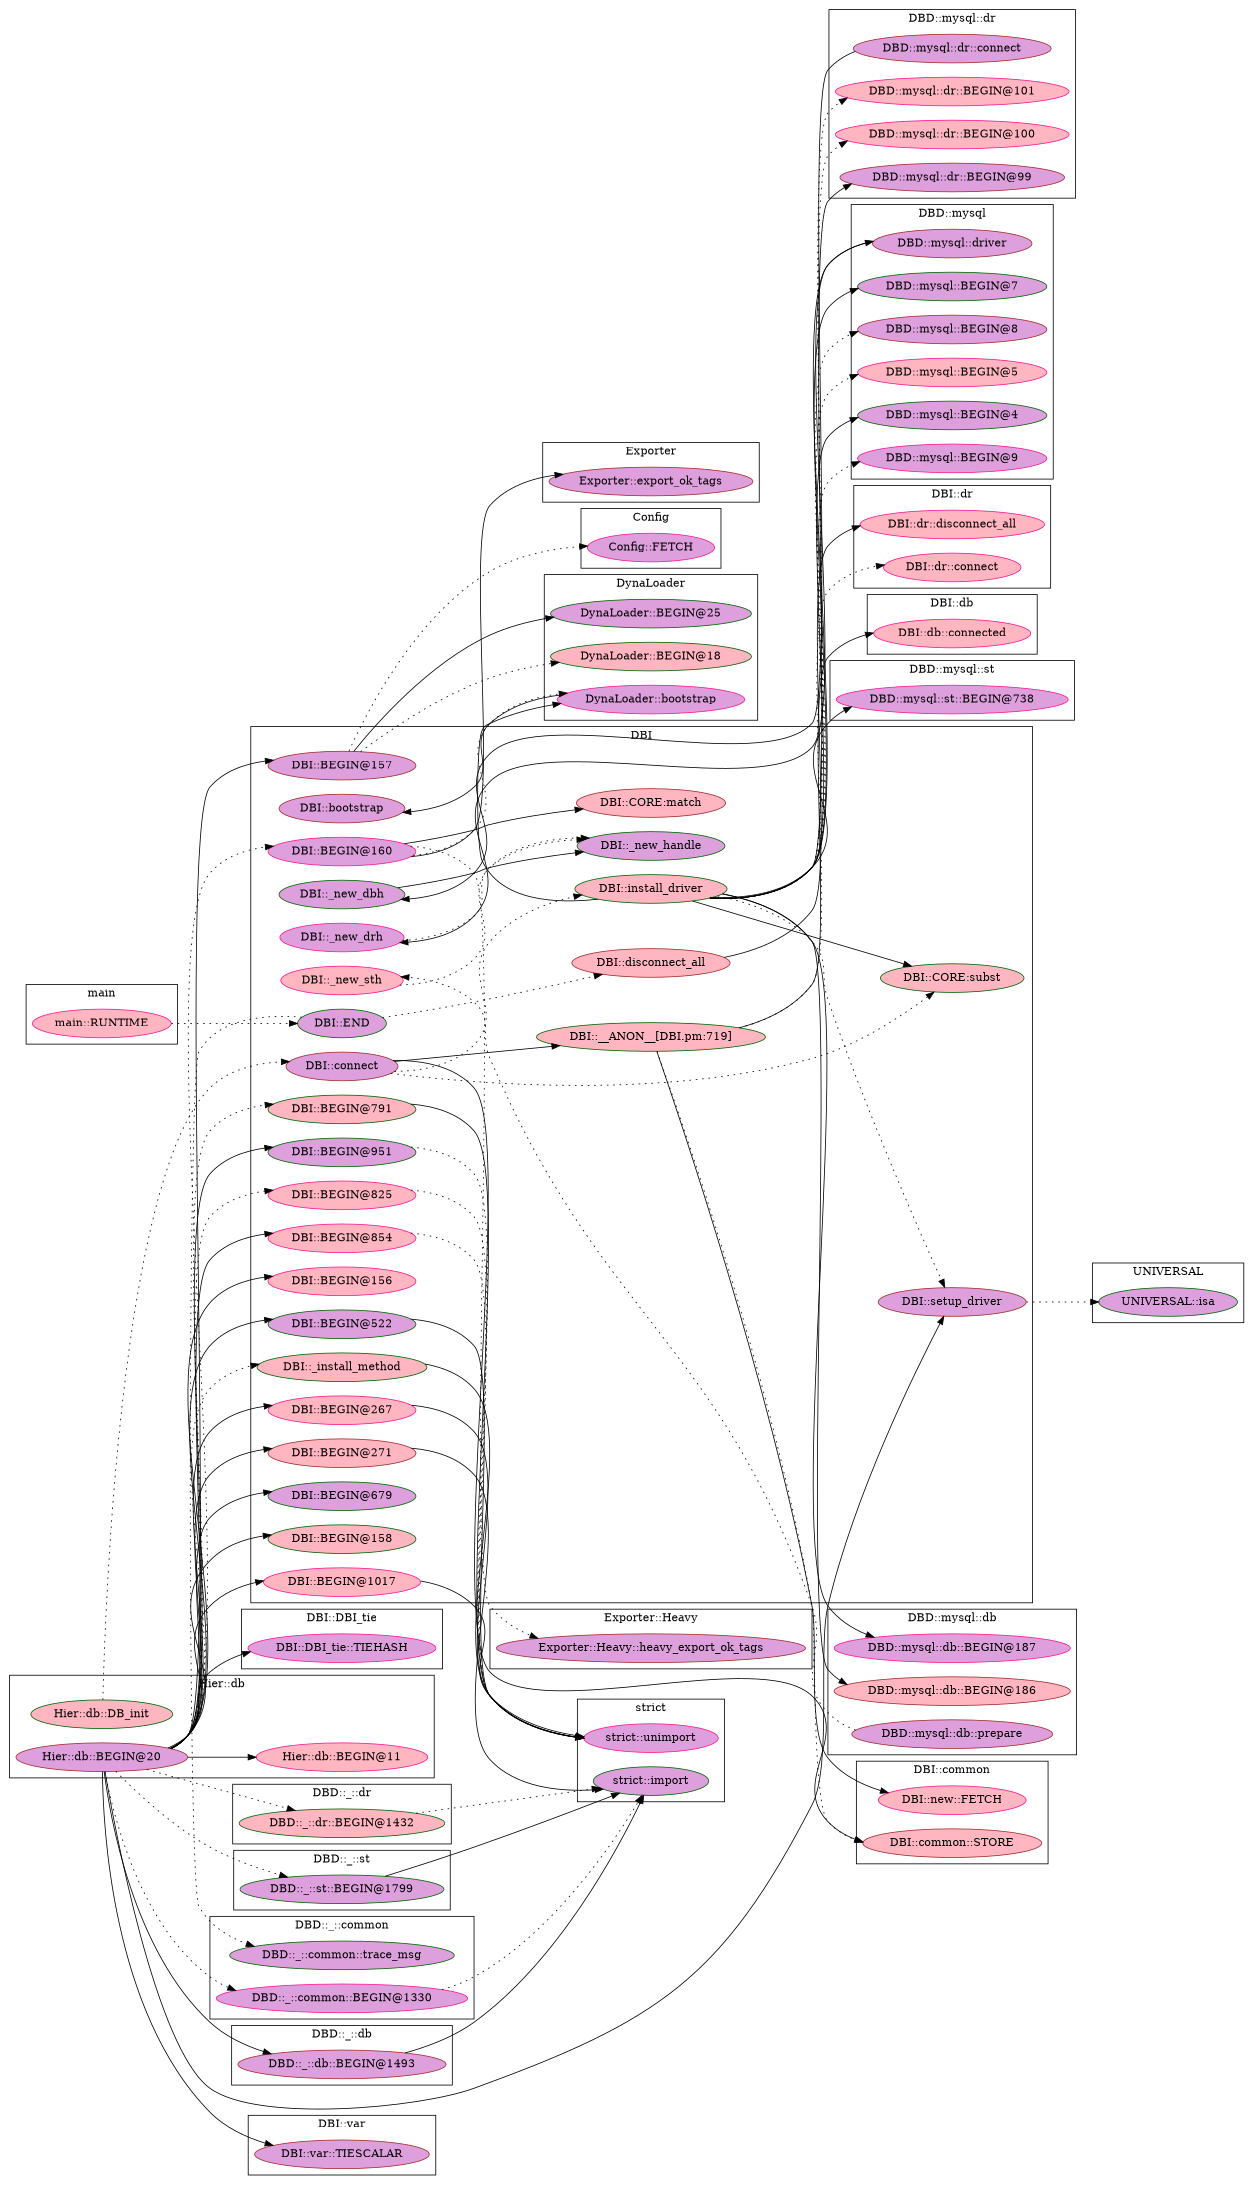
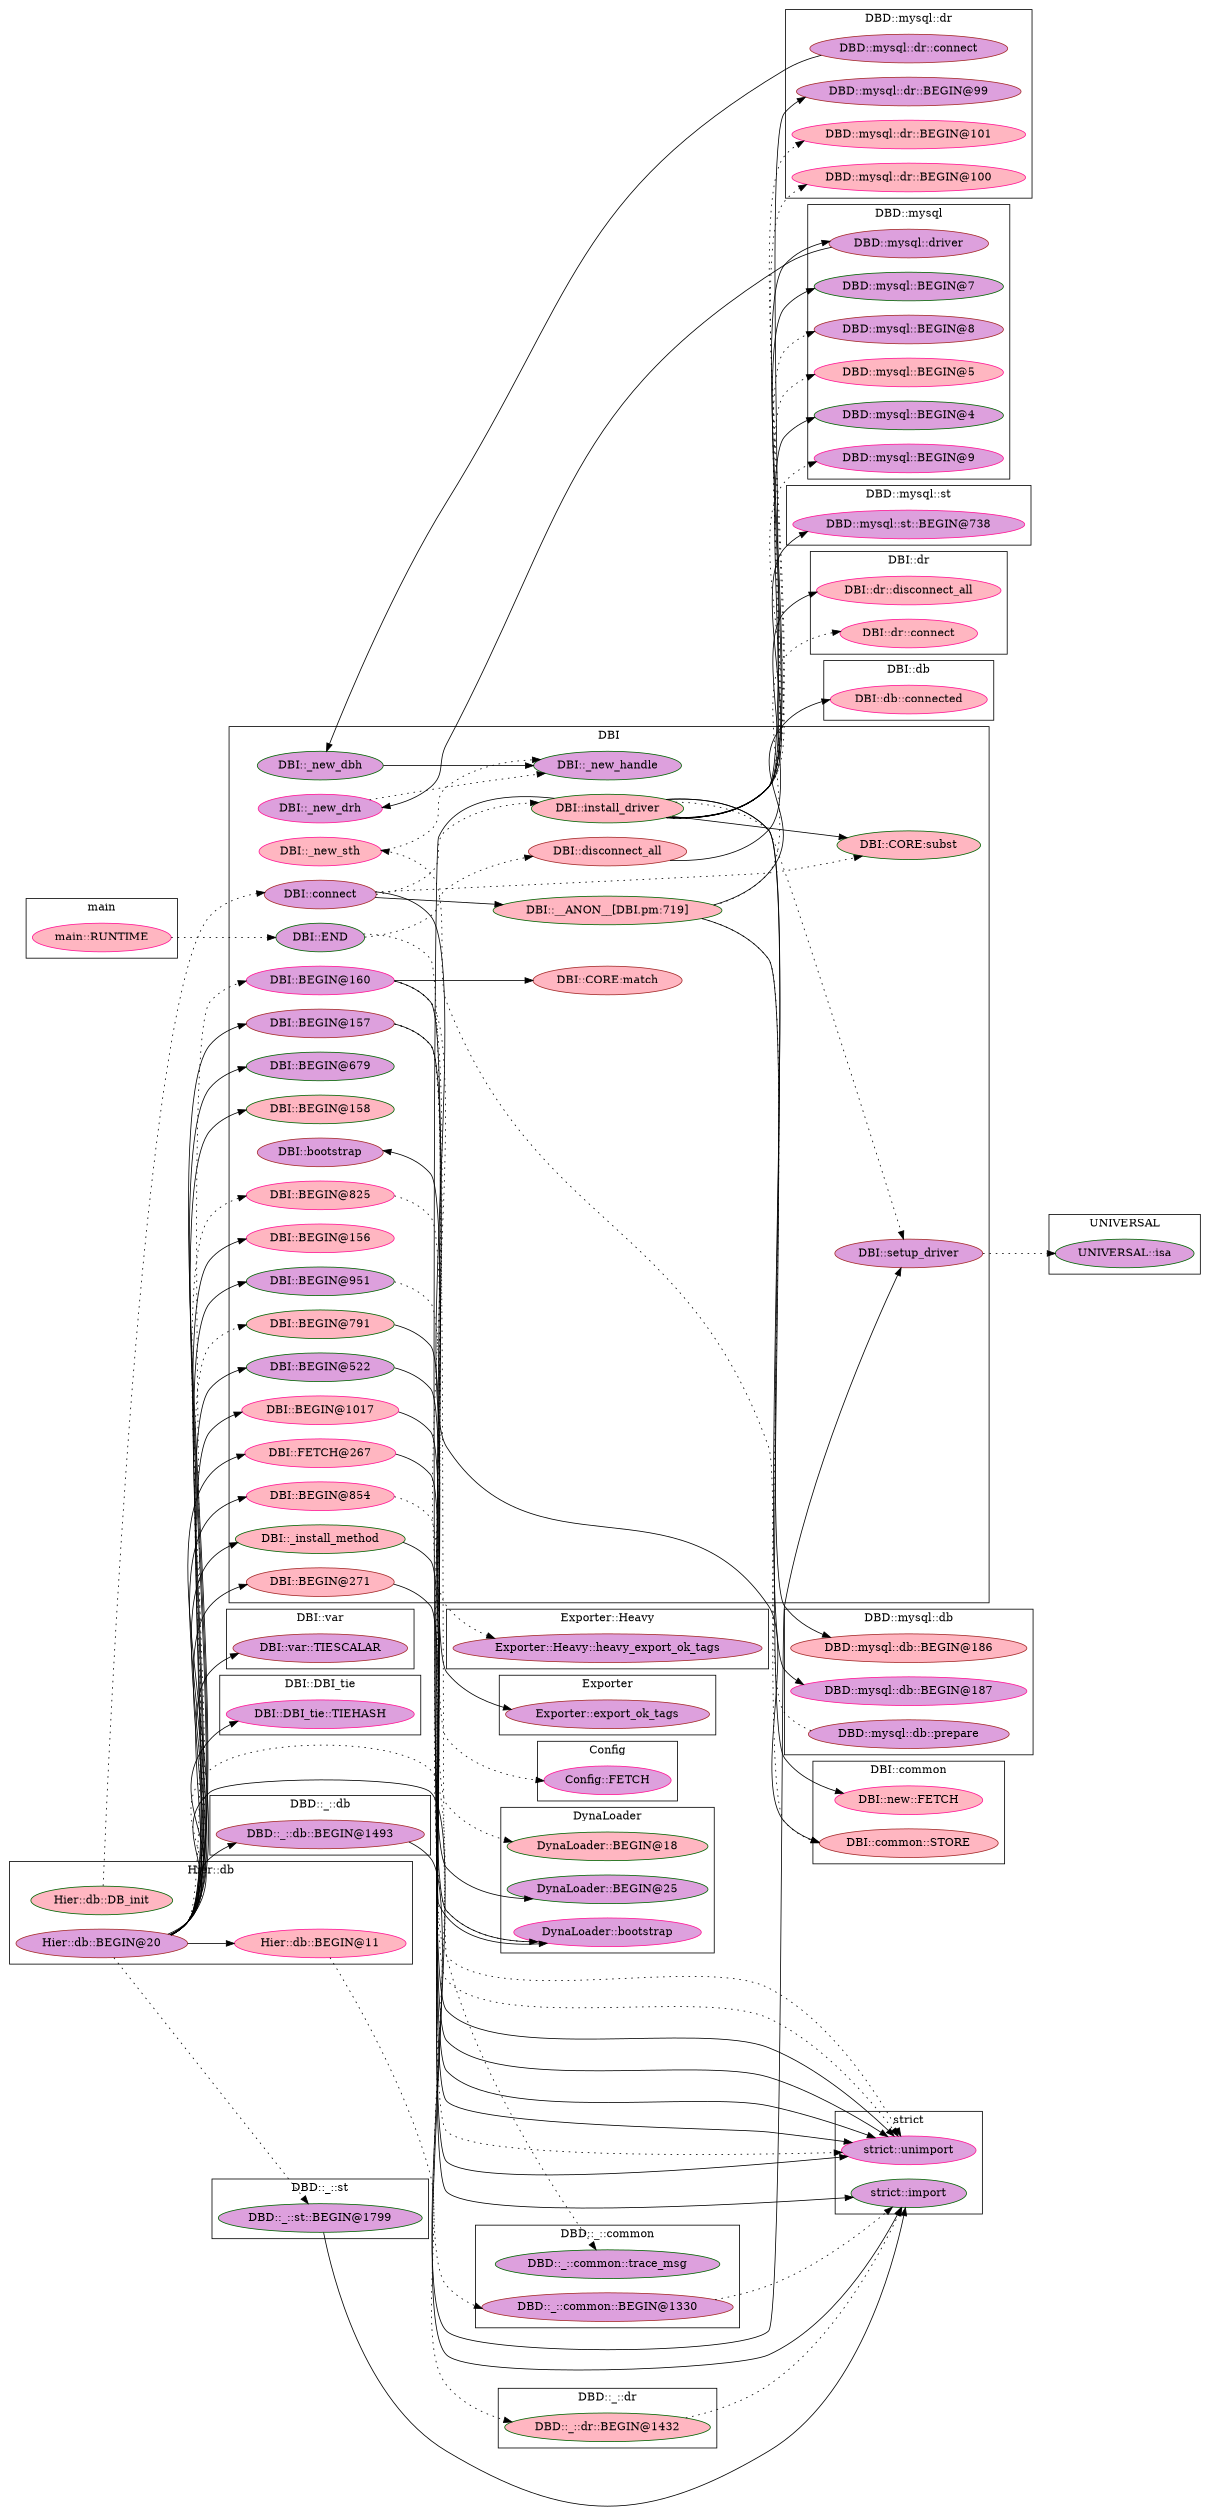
  digraph {
    rankdir=LR
    node [color=deeppink fillcolor=plum style=filled]
    edge [style=solid]
    "DynaLoader::BEGIN@18" [color=darkgreen fillcolor=lightpink]
    "DynaLoader::BEGIN@25" [color=darkgreen]
    "DynaLoader::bootstrap"
    "Config::FETCH"
    "DBD::mysql::dr::connect" [color=brown]
    "DBD::mysql::dr::BEGIN@99" [color=brown]
    "DBD::mysql::dr::BEGIN@101" [fillcolor=lightpink]
    "DBD::mysql::dr::BEGIN@100" [fillcolor=lightpink]
    "DBI::BEGIN@951" [color=darkgreen]
    "DBI::BEGIN@160"
    "DBI::BEGIN@271" [color=brown fillcolor=lightpink]
    "DBI::BEGIN@791" [color=darkgreen fillcolor=lightpink]
    "DBI::bootstrap" [color=brown]
    "DBI::BEGIN@522" [color=darkgreen]
    "DBI::BEGIN@679" [color=darkgreen]
    "DBI::setup_driver" [color=brown]
    "DBI::BEGIN@158" [color=darkgreen fillcolor=lightpink]
    "DBI::CORE:match" [color=brown fillcolor=lightpink]
    "DBI::BEGIN@157" [color=brown]
    "DBI::BEGIN@1017" [fillcolor=lightpink]
    "DBI::_new_handle" [color=darkgreen]
    "DBI::_new_sth" [fillcolor=lightpink]
-   "DBI::BEGIN@267" [fillcolor=lightpink]
+   "DBI::BEGIN@267" [fillcolor=lightpink label="DBI::FETCH@267"]
    "DBI::BEGIN@825" [fillcolor=lightpink]
    "DBI::END" [color=darkgreen]
    "DBI::BEGIN@854" [fillcolor=lightpink]
    "DBI::_install_method" [color=darkgreen fillcolor=lightpink]
    "DBI::_new_dbh" [color=darkgreen]
    "DBI::install_driver" [color=darkgreen fillcolor=lightpink]
    "DBI::disconnect_all" [color=brown fillcolor=lightpink]
    "DBI::CORE:subst" [color=darkgreen fillcolor=lightpink]
    "DBI::__ANON__[DBI.pm:719]" [color=darkgreen fillcolor=lightpink]
    "DBI::_new_drh"
    "DBI::BEGIN@156" [fillcolor=lightpink]
    "DBI::connect" [color=brown]
    "main::RUNTIME" [fillcolor=lightpink]
    "strict::import" [color=darkgreen]
    "strict::unimport"
    "DBD::mysql::BEGIN@4" [color=darkgreen]
    "DBD::mysql::BEGIN@9"
    "DBD::mysql::driver" [color=brown]
    "DBD::mysql::BEGIN@8" [color=brown]
    "DBD::mysql::BEGIN@5" [fillcolor=lightpink]
    "DBD::mysql::BEGIN@7" [color=darkgreen]
    "DBI::common::STORE" [color=brown fillcolor=lightpink]
    n46 [fillcolor=lightpink label="DBI::new::FETCH"]
    "DBI::db::connected" [fillcolor=lightpink]
    "DBD::mysql::db::BEGIN@187"
    "DBD::mysql::db::prepare" [color=brown]
    "DBD::mysql::db::BEGIN@186" [color=brown fillcolor=lightpink]
    "UNIVERSAL::isa" [color=darkgreen]
    "DBD::_::dr::BEGIN@1432" [color=darkgreen fillcolor=lightpink]
    "DBD::_::st::BEGIN@1799" [color=darkgreen]
    "DBI::var::TIESCALAR" [color=brown]
    "DBI::DBI_tie::TIEHASH"
    "Hier::db::BEGIN@11" [fillcolor=lightpink]
    "Hier::db::BEGIN@20" [color=brown]
    "Hier::db::DB_init" [color=darkgreen fillcolor=lightpink]
    "DBD::mysql::st::BEGIN@738"
    "Exporter::Heavy::heavy_export_ok_tags" [color=brown]
    "DBI::dr::disconnect_all" [fillcolor=lightpink]
    "DBI::dr::connect" [fillcolor=lightpink]
    "Exporter::export_ok_tags" [color=brown]
-   "DBD::_::common::BEGIN@1330"
+   "DBD::_::common::BEGIN@1330" [color=brown]
    "DBD::_::common::trace_msg" [color=darkgreen]
    "DBD::_::db::BEGIN@1493" [color=brown]
    subgraph cluster_1 {
      label=DynaLoader
      "DynaLoader::BEGIN@18"
      "DynaLoader::BEGIN@25"
      "DynaLoader::bootstrap"
    }
    subgraph cluster_2 {
      label=Config
      "Config::FETCH"
    }
    subgraph cluster_3 {
      label="DBD::mysql::dr"
      "DBD::mysql::dr::connect"
      "DBD::mysql::dr::BEGIN@99"
      "DBD::mysql::dr::BEGIN@101"
      "DBD::mysql::dr::BEGIN@100"
    }
    subgraph cluster_4 {
      label=DBI
      "DBI::BEGIN@951"
      "DBI::BEGIN@160"
      "DBI::BEGIN@271"
      "DBI::BEGIN@791"
      "DBI::bootstrap"
      "DBI::BEGIN@522"
      "DBI::BEGIN@679"
      "DBI::setup_driver"
      "DBI::BEGIN@158"
      "DBI::CORE:match"
      "DBI::BEGIN@157"
      "DBI::BEGIN@1017"
      "DBI::_new_handle"
      "DBI::_new_sth"
      "DBI::BEGIN@267"
      "DBI::BEGIN@825"
      "DBI::END"
      "DBI::BEGIN@854"
      "DBI::_install_method"
      "DBI::_new_dbh"
      "DBI::install_driver"
      "DBI::disconnect_all"
      "DBI::CORE:subst"
      "DBI::__ANON__[DBI.pm:719]"
      "DBI::_new_drh"
      "DBI::BEGIN@156"
      "DBI::connect"
    }
    subgraph cluster_5 {
      label=main
      "main::RUNTIME"
    }
    subgraph cluster_6 {
      label="strict"
      "strict::import"
      "strict::unimport"
    }
    subgraph cluster_7 {
      label="DBD::mysql"
      "DBD::mysql::BEGIN@4"
      "DBD::mysql::BEGIN@9"
      "DBD::mysql::driver"
      "DBD::mysql::BEGIN@8"
      "DBD::mysql::BEGIN@5"
      "DBD::mysql::BEGIN@7"
    }
    subgraph cluster_8 {
      label="DBI::common"
      "DBI::common::STORE"
      n46
    }
    subgraph cluster_9 {
      label="DBI::db"
      "DBI::db::connected"
    }
    subgraph cluster_10 {
      label="DBD::mysql::db"
      "DBD::mysql::db::BEGIN@187"
      "DBD::mysql::db::prepare"
      "DBD::mysql::db::BEGIN@186"
    }
    subgraph cluster_11 {
      label=UNIVERSAL
      "UNIVERSAL::isa"
    }
    subgraph cluster_12 {
      label="DBD::_::dr"
      "DBD::_::dr::BEGIN@1432"
    }
    subgraph cluster_13 {
      label="DBD::_::st"
      "DBD::_::st::BEGIN@1799"
    }
    subgraph cluster_14 {
      label="DBI::var"
      "DBI::var::TIESCALAR"
    }
    subgraph cluster_15 {
      label="DBI::DBI_tie"
      "DBI::DBI_tie::TIEHASH"
    }
    subgraph cluster_16 {
      label="Hier::db"
      "Hier::db::BEGIN@11"
      "Hier::db::BEGIN@20"
      "Hier::db::DB_init"
    }
    subgraph cluster_17 {
      label="DBD::mysql::st"
      "DBD::mysql::st::BEGIN@738"
    }
    subgraph cluster_18 {
      label="Exporter::Heavy"
      "Exporter::Heavy::heavy_export_ok_tags"
    }
    subgraph cluster_19 {
      label="DBI::dr"
      "DBI::dr::disconnect_all"
      "DBI::dr::connect"
    }
    subgraph cluster_20 {
      label=Exporter
      "Exporter::export_ok_tags"
    }
    subgraph cluster_21 {
      label="DBD::_::common"
      "DBD::_::common::BEGIN@1330"
      "DBD::_::common::trace_msg"
    }
    subgraph cluster_22 {
      label="DBD::_::db"
      "DBD::_::db::BEGIN@1493"
    }
    "DynaLoader::bootstrap" -> "DBI::bootstrap"
    "DBD::mysql::dr::connect" -> "DBI::_new_dbh"
    "DBI::BEGIN@951" -> "strict::unimport" [style=dotted]
    "DBI::BEGIN@160" -> "DynaLoader::bootstrap" [style=dotted]
    "DBI::BEGIN@160" -> "DBI::CORE:match"
    "DBI::BEGIN@160" -> "Exporter::Heavy::heavy_export_ok_tags" [style=dotted]
    "DBI::BEGIN@160" -> "Exporter::export_ok_tags"
    "DBI::BEGIN@271" -> "strict::import"
    "DBI::BEGIN@791" -> "strict::unimport"
    "DBI::BEGIN@522" -> "strict::unimport"
    "DBI::setup_driver" -> "UNIVERSAL::isa" [style=dotted]
    "DBI::BEGIN@157" -> "DynaLoader::BEGIN@18" [style=dotted]
    "DBI::BEGIN@157" -> "DynaLoader::BEGIN@25"
    "DBI::BEGIN@157" -> "Config::FETCH" [style=dotted]
    "DBI::BEGIN@1017" -> "strict::unimport"
    "DBI::_new_sth" -> "DBI::_new_handle" [style=dotted]
    "DBI::BEGIN@267" -> "strict::unimport"
    "DBI::BEGIN@825" -> "strict::unimport" [style=dotted]
    "DBI::END" -> "DBI::disconnect_all" [style=dotted]
    "DBI::END" -> "DBD::_::common::trace_msg" [style=dotted]
    "DBI::BEGIN@854" -> "strict::unimport" [style=dotted]
    "DBI::_install_method" -> "strict::unimport"
    "DBI::_new_dbh" -> "DBI::_new_handle"
    "DBI::install_driver" -> "DynaLoader::bootstrap"
    "DBI::install_driver" -> "DBD::mysql::dr::BEGIN@99"
    "DBI::install_driver" -> "DBD::mysql::dr::BEGIN@101" [style=dotted]
    "DBI::install_driver" -> "DBD::mysql::dr::BEGIN@100" [style=dotted]
    "DBI::install_driver" -> "DBI::setup_driver" [style=dotted]
    "DBI::install_driver" -> "DBI::CORE:subst"
    "DBI::install_driver" -> "DBD::mysql::BEGIN@4"
    "DBI::install_driver" -> "DBD::mysql::BEGIN@9" [style=dotted]
    "DBI::install_driver" -> "DBD::mysql::driver"
    "DBI::install_driver" -> "DBD::mysql::BEGIN@8" [style=dotted]
    "DBI::install_driver" -> "DBD::mysql::BEGIN@5" [style=dotted]
    "DBI::install_driver" -> "DBD::mysql::BEGIN@7"
    "DBI::install_driver" -> "DBD::mysql::db::BEGIN@187"
    "DBI::install_driver" -> "DBD::mysql::db::BEGIN@186"
    "DBI::install_driver" -> "DBD::mysql::st::BEGIN@738"
    "DBI::disconnect_all" -> "DBI::dr::disconnect_all"
    "DBI::__ANON__[DBI.pm:719]" -> "DBI::common::STORE" [style=dotted]
    "DBI::__ANON__[DBI.pm:719]" -> n46
    "DBI::__ANON__[DBI.pm:719]" -> "DBI::db::connected"
    "DBI::__ANON__[DBI.pm:719]" -> "DBI::dr::connect" [style=dotted]
    "DBI::_new_drh" -> "DBI::_new_handle" [style=dotted]
    "DBI::connect" -> "DBI::install_driver" [style=dotted]
    "DBI::connect" -> "DBI::CORE:subst" [style=dotted]
    "DBI::connect" -> "DBI::__ANON__[DBI.pm:719]"
    "DBI::connect" -> "DBI::common::STORE"
    "main::RUNTIME" -> "DBI::END" [style=dotted]
    "DBD::mysql::driver" -> "DBI::_new_drh"
    "DBD::mysql::db::prepare" -> "DBI::_new_sth" [style=dotted]
    "DBD::_::dr::BEGIN@1432" -> "strict::import" [style=dotted]
    "DBD::_::st::BEGIN@1799" -> "strict::import"
    "Hier::db::BEGIN@20" -> "DBI::BEGIN@951"
    "Hier::db::BEGIN@20" -> "DBI::BEGIN@160" [style=dotted]
    "Hier::db::BEGIN@20" -> "DBI::BEGIN@271"
    "Hier::db::BEGIN@20" -> "DBI::BEGIN@791" [style=dotted]
    "Hier::db::BEGIN@20" -> "DBI::BEGIN@522"
    "Hier::db::BEGIN@20" -> "DBI::BEGIN@679"
    "Hier::db::BEGIN@20" -> "DBI::setup_driver"
    "Hier::db::BEGIN@20" -> "DBI::BEGIN@158"
    "Hier::db::BEGIN@20" -> "DBI::BEGIN@157"
    "Hier::db::BEGIN@20" -> "DBI::BEGIN@1017"
    "Hier::db::BEGIN@20" -> "DBI::BEGIN@267"
    "Hier::db::BEGIN@20" -> "DBI::BEGIN@825" [style=dotted]
    "Hier::db::BEGIN@20" -> "DBI::BEGIN@854"
-   "Hier::db::BEGIN@20" -> "DBI::_install_method" [style=dotted]
+   "Hier::db::BEGIN@20" -> "DBI::_install_method"
    "Hier::db::BEGIN@20" -> "DBI::BEGIN@156"
-   "Hier::db::BEGIN@20" -> "DBD::_::dr::BEGIN@1432" [style=dotted]
+   "Hier::db::BEGIN@11" -> "DBD::_::dr::BEGIN@1432" [style=dotted]
    "Hier::db::BEGIN@20" -> "DBD::_::st::BEGIN@1799" [style=dotted]
    "Hier::db::BEGIN@20" -> "DBI::var::TIESCALAR"
    "Hier::db::BEGIN@20" -> "DBI::DBI_tie::TIEHASH"
    "Hier::db::BEGIN@20" -> "Hier::db::BEGIN@11"
    "Hier::db::BEGIN@20" -> "DBD::_::common::BEGIN@1330" [style=dotted]
    "Hier::db::BEGIN@20" -> "DBD::_::db::BEGIN@1493"
    "Hier::db::DB_init" -> "DBI::connect" [style=dotted]
    "DBD::_::common::BEGIN@1330" -> "strict::import" [style=dotted]
    "DBD::_::db::BEGIN@1493" -> "strict::import"
  }
